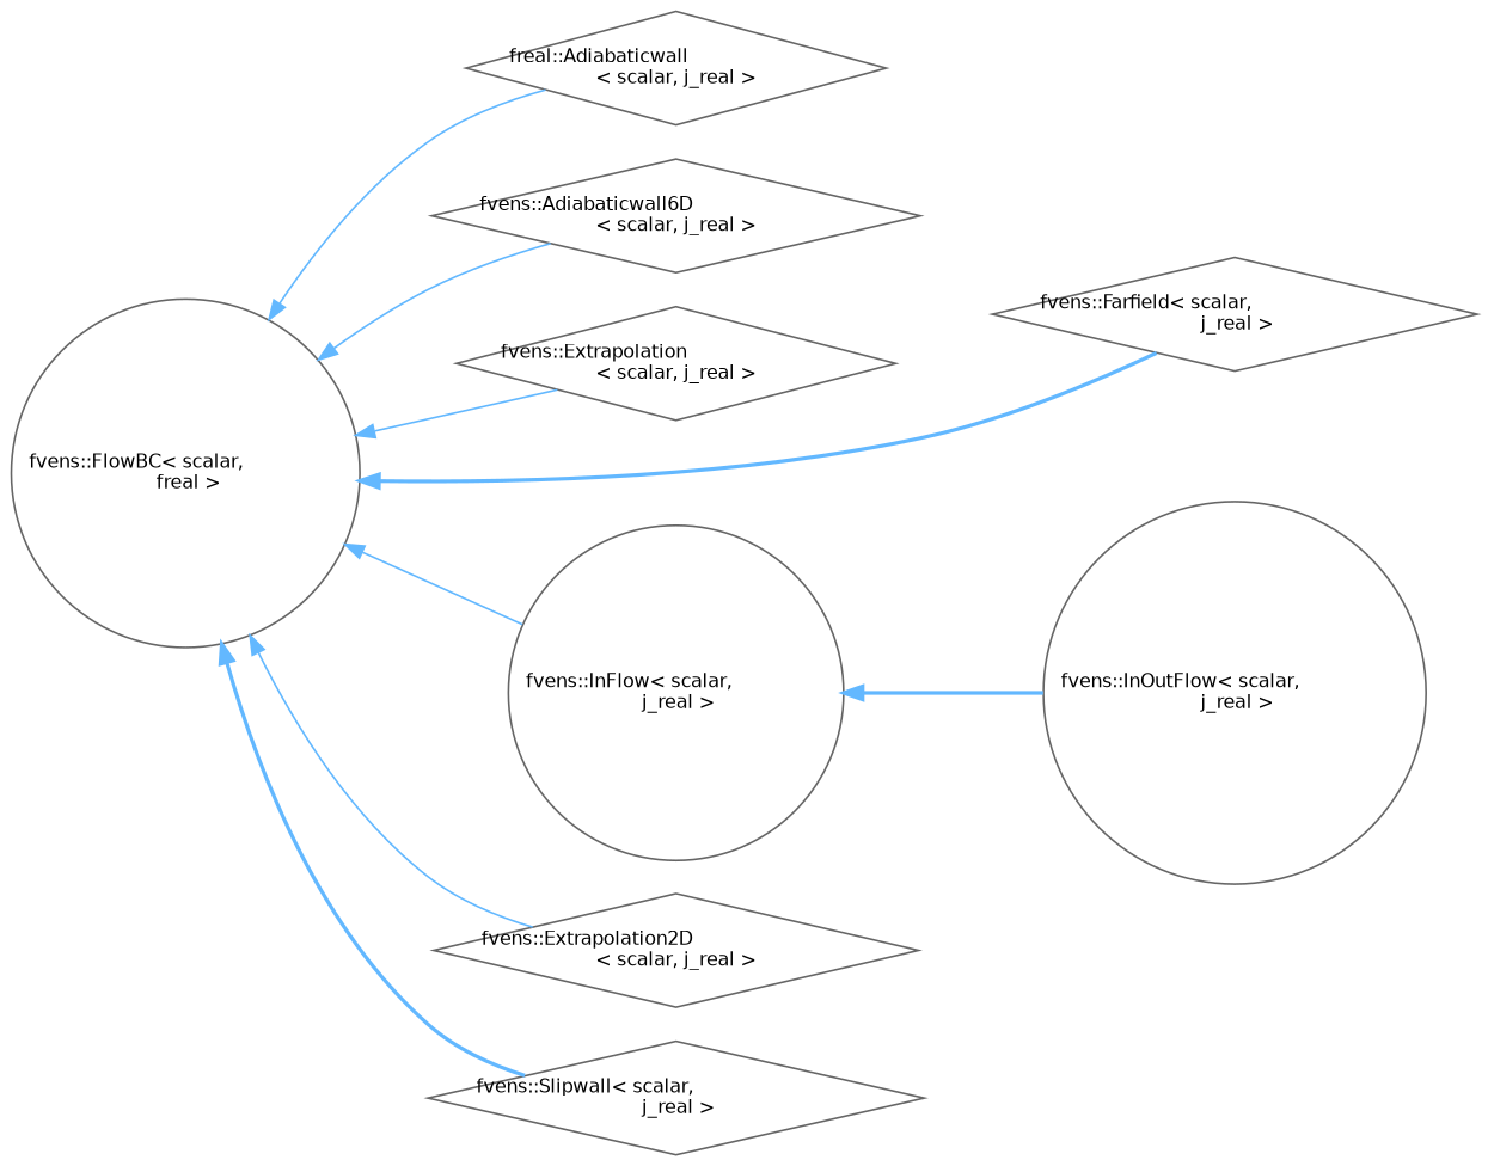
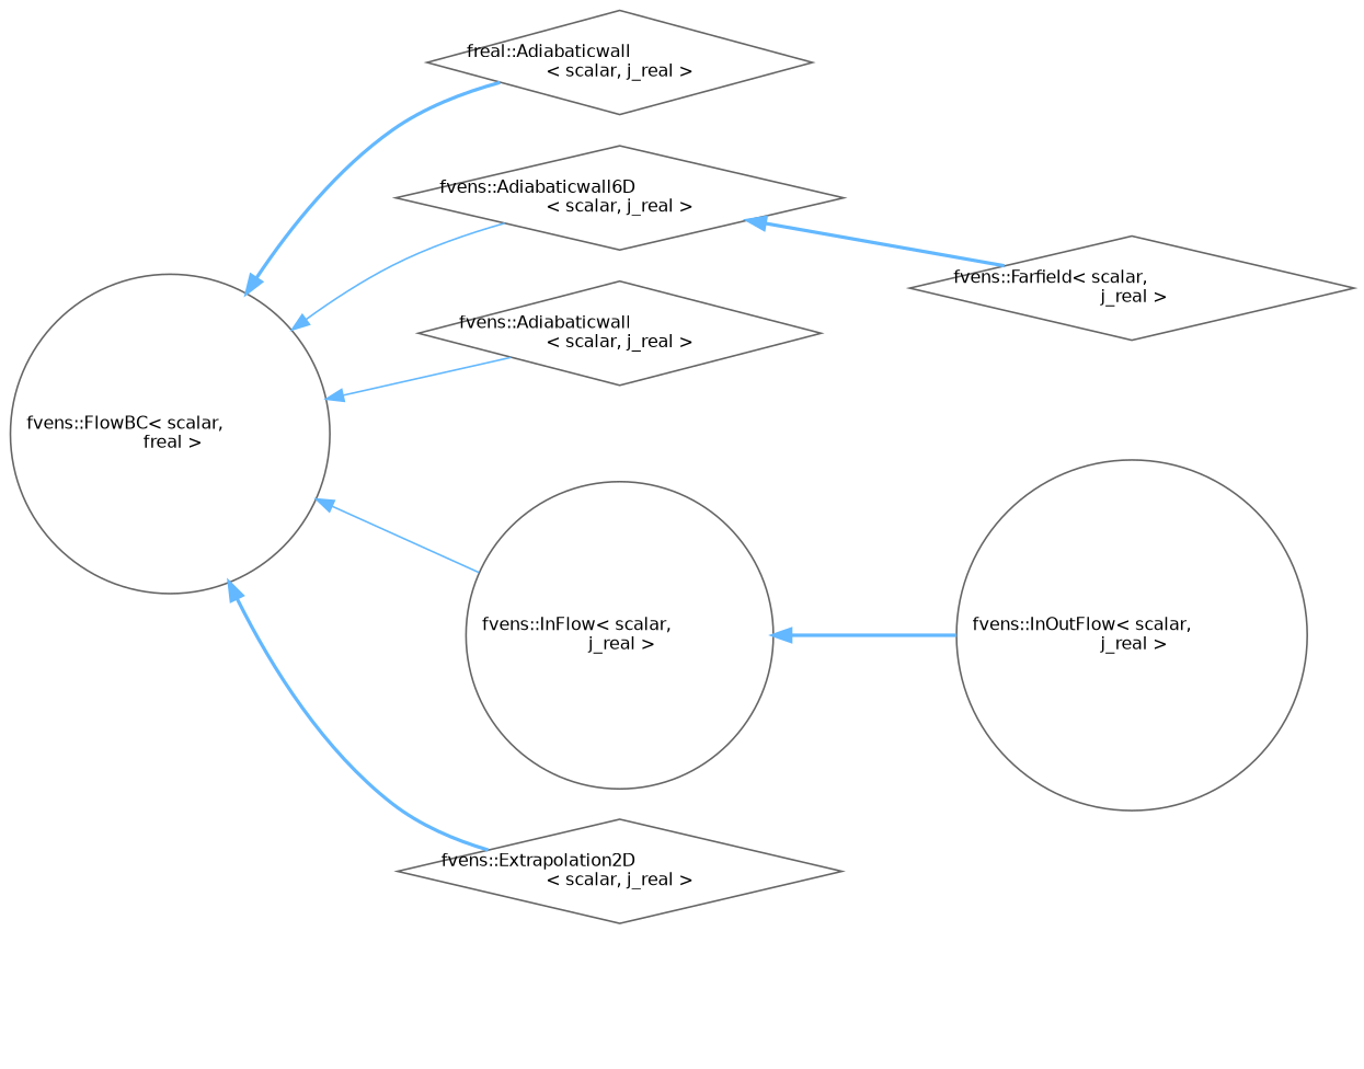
  digraph {
    rankdir=LR
    node [color=grey40 fillcolor=white fontname=Helvetica fontsize=10 shape=diamond style=filled]
    edge [color=steelblue1 dir=back fontname=Helvetica fontsize=10 labelfontname=Helvetica labelfontsize=10 style=solid]
    n1 [height=0.2 label="fvens::FlowBC\< scalar,\l freal \>" shape=circle width=0.4]
    n2 [height=0.2 label="freal::Adiabaticwall\l\< scalar, j_real \>" width=0.4]
    n3 [height=0.2 label="fvens::Adiabaticwall6D\l\< scalar, j_real \>" width=0.4]
-   n4 [height=0.2 label="fvens::Extrapolation\l\< scalar, j_real \>" width=0.4]
+   n4 [height=0.2 label="fvens::Adiabaticwall\l\< scalar, j_real \>" width=0.4]
    n5 [height=0.2 label="fvens::Farfield\< scalar,\l j_real \>" width=0.4]
    n6 [height=0.2 label="fvens::InFlow\< scalar,\l j_real \>" shape=circle width=0.4]
    n7 [height=0.2 label="fvens::Extrapolation2D\l\< scalar, j_real \>" width=0.4]
-   n8 [height=0.2 label="fvens::Slipwall\< scalar,\l j_real \>" width=0.4]
    n9 [height=0.2 label="fvens::InOutFlow\< scalar,\l j_real \>" shape=circle width=0.4]
-   n1 -> n2
+   n1 -> n2 [style=bold]
    n1 -> n3
    n1 -> n4
-   n1 -> n5 [style=bold]
+   n3 -> n5 [style=bold]
    n1 -> n6
-   n1 -> n7
-   n1 -> n8 [style=bold]
+   n1 -> n7 [style=bold]
    n6 -> n9 [style=bold]
  }
